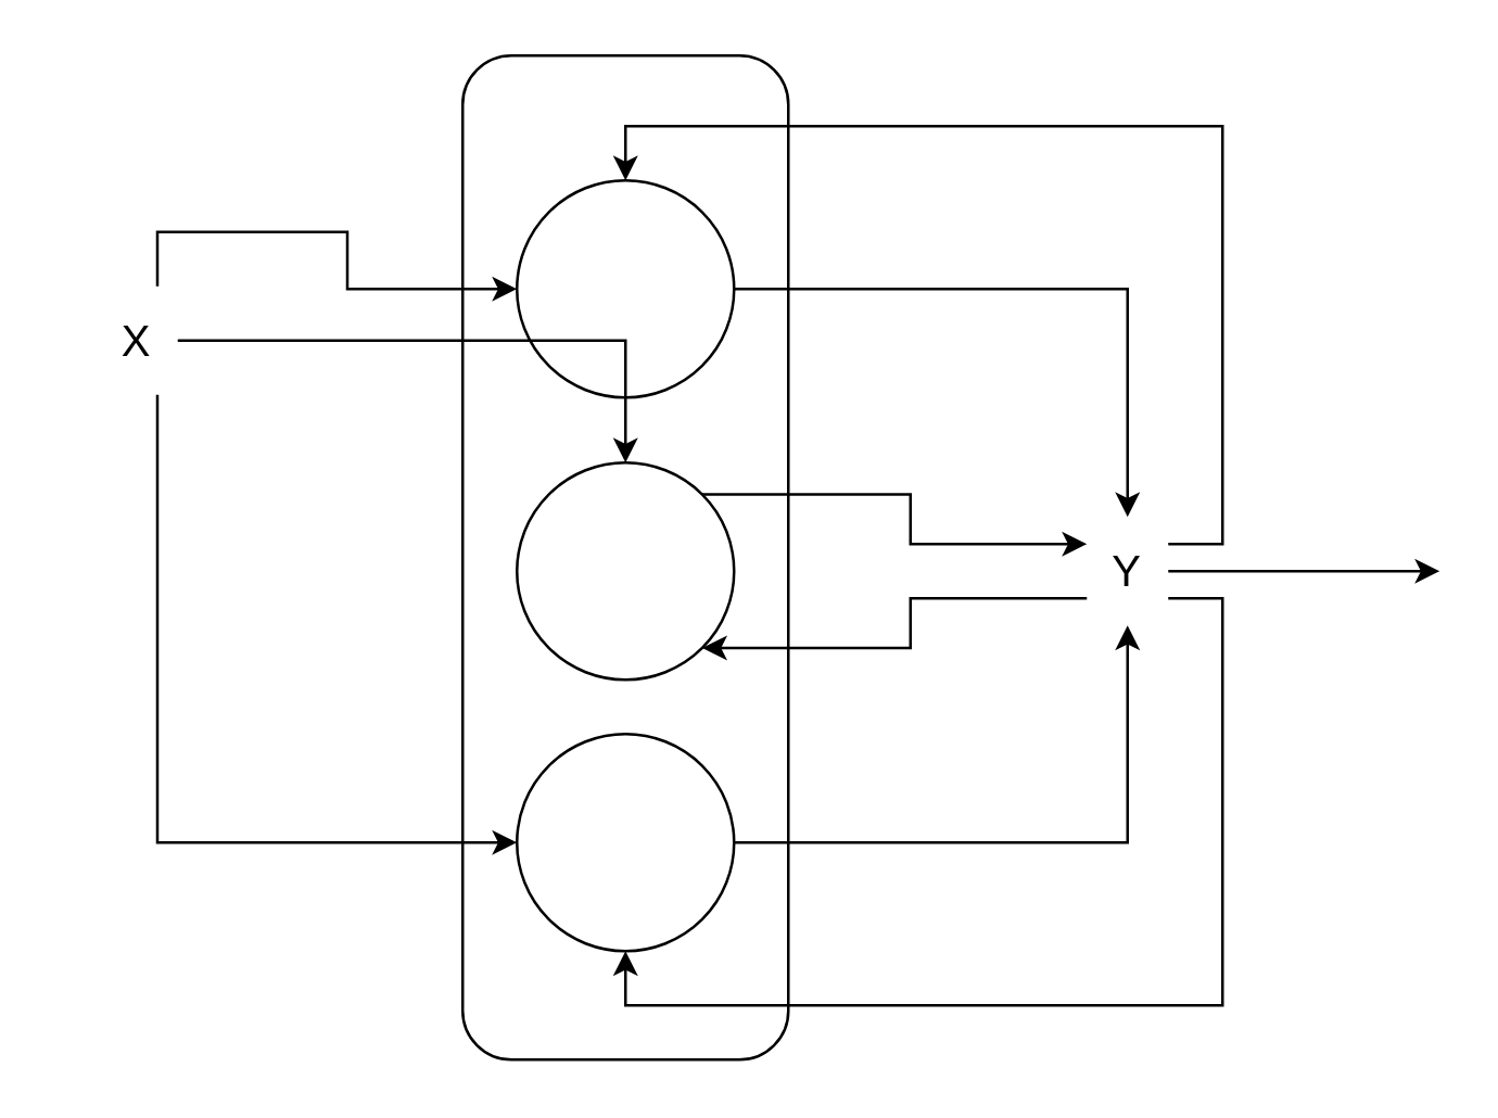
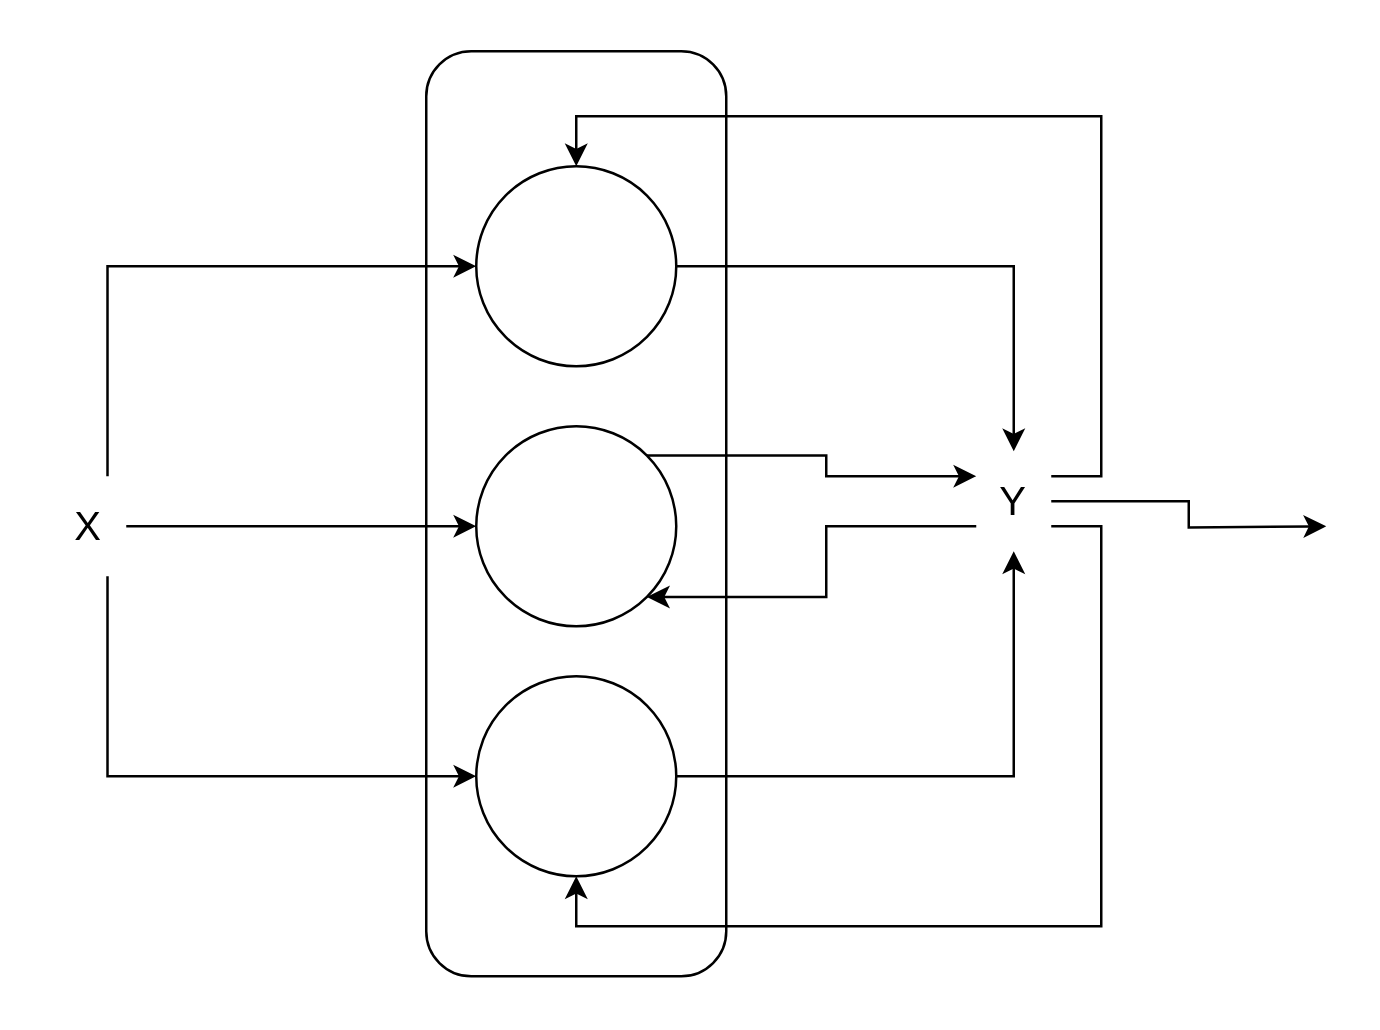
  <mxCell id="0" />
  <mxCell id="1" parent="0" />
  <mxCell id="2" value="" style="rounded=1;whiteSpace=wrap;html=1;" vertex="1" parent="1"><mxGeometry x="170" y="20" width="120" height="370" as="geometry" /></mxCell>
  <mxCell id="3" style="edgeStyle=orthogonalEdgeStyle;rounded=0;orthogonalLoop=1;jettySize=auto;html=1;exitX=1;exitY=0.5;exitDx=0;exitDy=0;entryX=0.5;entryY=0;entryDx=0;entryDy=0;" edge="1" parent="1" source="4" target="17"><mxGeometry relative="1" as="geometry" /></mxCell>
  <mxCell id="4" value="" style="ellipse;whiteSpace=wrap;html=1;aspect=fixed;" vertex="1" parent="1"><mxGeometry x="190" y="66" width="80" height="80" as="geometry" /></mxCell>
  <mxCell id="5" style="edgeStyle=orthogonalEdgeStyle;rounded=0;orthogonalLoop=1;jettySize=auto;html=1;exitX=1;exitY=0;exitDx=0;exitDy=0;entryX=0;entryY=0.25;entryDx=0;entryDy=0;" edge="1" parent="1" source="6" target="17"><mxGeometry relative="1" as="geometry" /></mxCell>
  <mxCell id="6" value="" style="ellipse;whiteSpace=wrap;html=1;aspect=fixed;" vertex="1" parent="1"><mxGeometry x="190" y="170" width="80" height="80" as="geometry" /></mxCell>
  <mxCell id="7" style="edgeStyle=orthogonalEdgeStyle;rounded=0;orthogonalLoop=1;jettySize=auto;html=1;exitX=1;exitY=0.5;exitDx=0;exitDy=0;entryX=0.5;entryY=1;entryDx=0;entryDy=0;" edge="1" parent="1" source="8" target="17"><mxGeometry relative="1" as="geometry" /></mxCell>
  <mxCell id="8" value="" style="ellipse;whiteSpace=wrap;html=1;aspect=fixed;" vertex="1" parent="1"><mxGeometry x="190" y="270" width="80" height="80" as="geometry" /></mxCell>
  <mxCell id="9" style="edgeStyle=orthogonalEdgeStyle;rounded=0;orthogonalLoop=1;jettySize=auto;html=1;exitX=0.75;exitY=0;exitDx=0;exitDy=0;entryX=0;entryY=0.5;entryDx=0;entryDy=0;" edge="1" parent="1" source="12" target="4"><mxGeometry relative="1" as="geometry" /></mxCell>
  <mxCell id="10" style="edgeStyle=orthogonalEdgeStyle;rounded=0;orthogonalLoop=1;jettySize=auto;html=1;exitX=1;exitY=0.5;exitDx=0;exitDy=0;" edge="1" parent="1" source="12" target="6"><mxGeometry relative="1" as="geometry" /></mxCell>
  <mxCell id="11" style="edgeStyle=orthogonalEdgeStyle;rounded=0;orthogonalLoop=1;jettySize=auto;html=1;exitX=0.75;exitY=1;exitDx=0;exitDy=0;entryX=0;entryY=0.5;entryDx=0;entryDy=0;" edge="1" parent="1" source="12" target="8"><mxGeometry relative="1" as="geometry" /></mxCell>
- <mxCell id="12" value="&lt;span style=&quot;font-size: 16px&quot;&gt;X&lt;br&gt;&lt;/span&gt;" style="text;html=1;strokeColor=none;fillColor=none;align=center;verticalAlign=middle;whiteSpace=wrap;rounded=0;" vertex="1" parent="1"><mxGeometry x="35" y="105" width="30" height="40" as="geometry" /></mxCell>
+ <mxCell id="12" value="&lt;span style=&quot;font-size: 16px&quot;&gt;X&lt;br&gt;&lt;/span&gt;" style="text;html=1;strokeColor=none;fillColor=none;align=center;verticalAlign=middle;whiteSpace=wrap;rounded=0;" vertex="1" parent="1"><mxGeometry x="20" y="190" width="30" height="40" as="geometry" /></mxCell>
  <mxCell id="13" style="edgeStyle=orthogonalEdgeStyle;rounded=0;orthogonalLoop=1;jettySize=auto;html=1;exitX=1;exitY=0.75;exitDx=0;exitDy=0;entryX=0.5;entryY=1;entryDx=0;entryDy=0;" edge="1" parent="1" source="17" target="8"><mxGeometry relative="1" as="geometry" /></mxCell>
  <mxCell id="14" style="edgeStyle=orthogonalEdgeStyle;rounded=0;orthogonalLoop=1;jettySize=auto;html=1;exitX=1;exitY=0.25;exitDx=0;exitDy=0;entryX=0.5;entryY=0;entryDx=0;entryDy=0;" edge="1" parent="1" source="17" target="4"><mxGeometry relative="1" as="geometry" /></mxCell>
  <mxCell id="15" style="edgeStyle=orthogonalEdgeStyle;rounded=0;orthogonalLoop=1;jettySize=auto;html=1;exitX=1;exitY=0.5;exitDx=0;exitDy=0;" edge="1" parent="1" source="17"><mxGeometry relative="1" as="geometry"><mxPoint x="530" y="210" as="targetPoint" /></mxGeometry></mxCell>
  <mxCell id="16" style="edgeStyle=orthogonalEdgeStyle;rounded=0;orthogonalLoop=1;jettySize=auto;html=1;exitX=0;exitY=0.75;exitDx=0;exitDy=0;entryX=1;entryY=1;entryDx=0;entryDy=0;" edge="1" parent="1" source="17" target="6"><mxGeometry relative="1" as="geometry" /></mxCell>
- <mxCell id="17" value="&lt;span style=&quot;font-size: 16px&quot;&gt;Y&lt;br&gt;&lt;/span&gt;" style="text;html=1;strokeColor=none;fillColor=none;align=center;verticalAlign=middle;whiteSpace=wrap;rounded=0;" vertex="1" parent="1"><mxGeometry x="400" y="190" width="30" height="40" as="geometry" /></mxCell>
+ <mxCell id="17" value="&lt;span style=&quot;font-size: 16px&quot;&gt;Y&lt;br&gt;&lt;/span&gt;" style="text;html=1;strokeColor=none;fillColor=none;align=center;verticalAlign=middle;whiteSpace=wrap;rounded=0;" vertex="1" parent="1"><mxGeometry x="390" y="180" width="30" height="40" as="geometry" /></mxCell>
